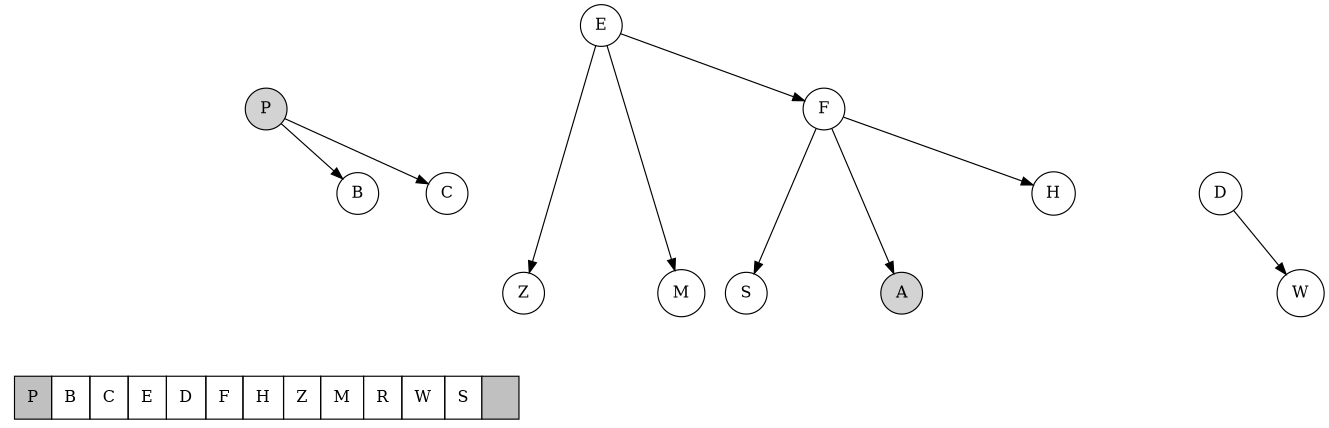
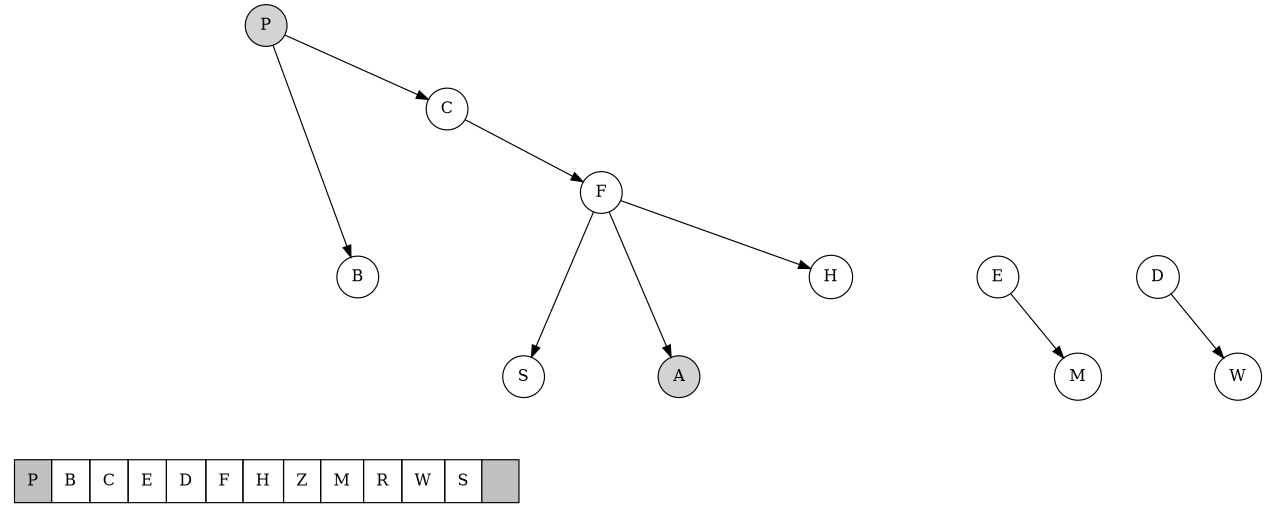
  digraph {
    rankdir=TB
    node [shape=circle]
    edge [style=invis]
    b12 [style=invis width=.1]
    c12 [style=invis width=.1]
    c34 [style=invis width=.1]
-   n4 [label=Z]
    d12 [style=invis width=.1]
    n6 [label=M]
    d34 [style=invis width=.1]
    n8 [label=W]
    n9 [label=S]
    d56 [style=invis width=.1]
    n11 [label=A style=filled]
    d7 [style=invis]
    d78 [style=invis width=.1]
    d8 [style=invis]
    n15 [label=< <table BORDER="0" CELLBORDER="1" CELLSPACING="0" cellpadding="10">                     <tr>                         <td bgcolor="grey">P</td>                         <td>B</td>                         <td>C</td>                         <td>E</td>                         <td>D</td>                         <td>F</td>                         <td>H</td>                         <td>Z</td>                         <td>M</td>                         <td>R</td>                         <td>W</td>                         <td>S</td>                         <td bgcolor="grey"><font color="grey">A</font></td>                     </tr>                    </table> > shape=plaintext]
    n16 [label=P style=filled]
    n17 [label=B]
    n18 [label=C]
    n19 [label=F]
    n20 [label=E]
    n21 [label=D]
    n22 [label=H]
    subgraph sub_1 {
      rank=same
      b12
      c12
      c34
-     n4
      d12
      n6
      d34
      n8
      n9
      d56
      n11
      d7
      d78
      d8
    }
    b12 -> n15
    n16 -> b12 [weight=10]
    n16 -> n17 [style=""]
    n16 -> n18 [style=""]
    n17 -> c12 [weight=10]
    n18 -> c34 [weight=10]
-   n20 -> n19 [style=""]
+   n18 -> n19 [style=""]
    n19 -> n9 [style=""]
    n19 -> d56 [weight=10]
    n19 -> n11 [style=""]
    n19 -> n22 [style=""]
-   n20 -> n4 [style=""]
    n20 -> d12 [weight=10]
    n20 -> n6 [style=""]
    n21 -> d34 [weight=10]
    n21 -> n8 [style=""]
    n22 -> d7
    n22 -> d78 [weight=10]
    n22 -> d8
  }
